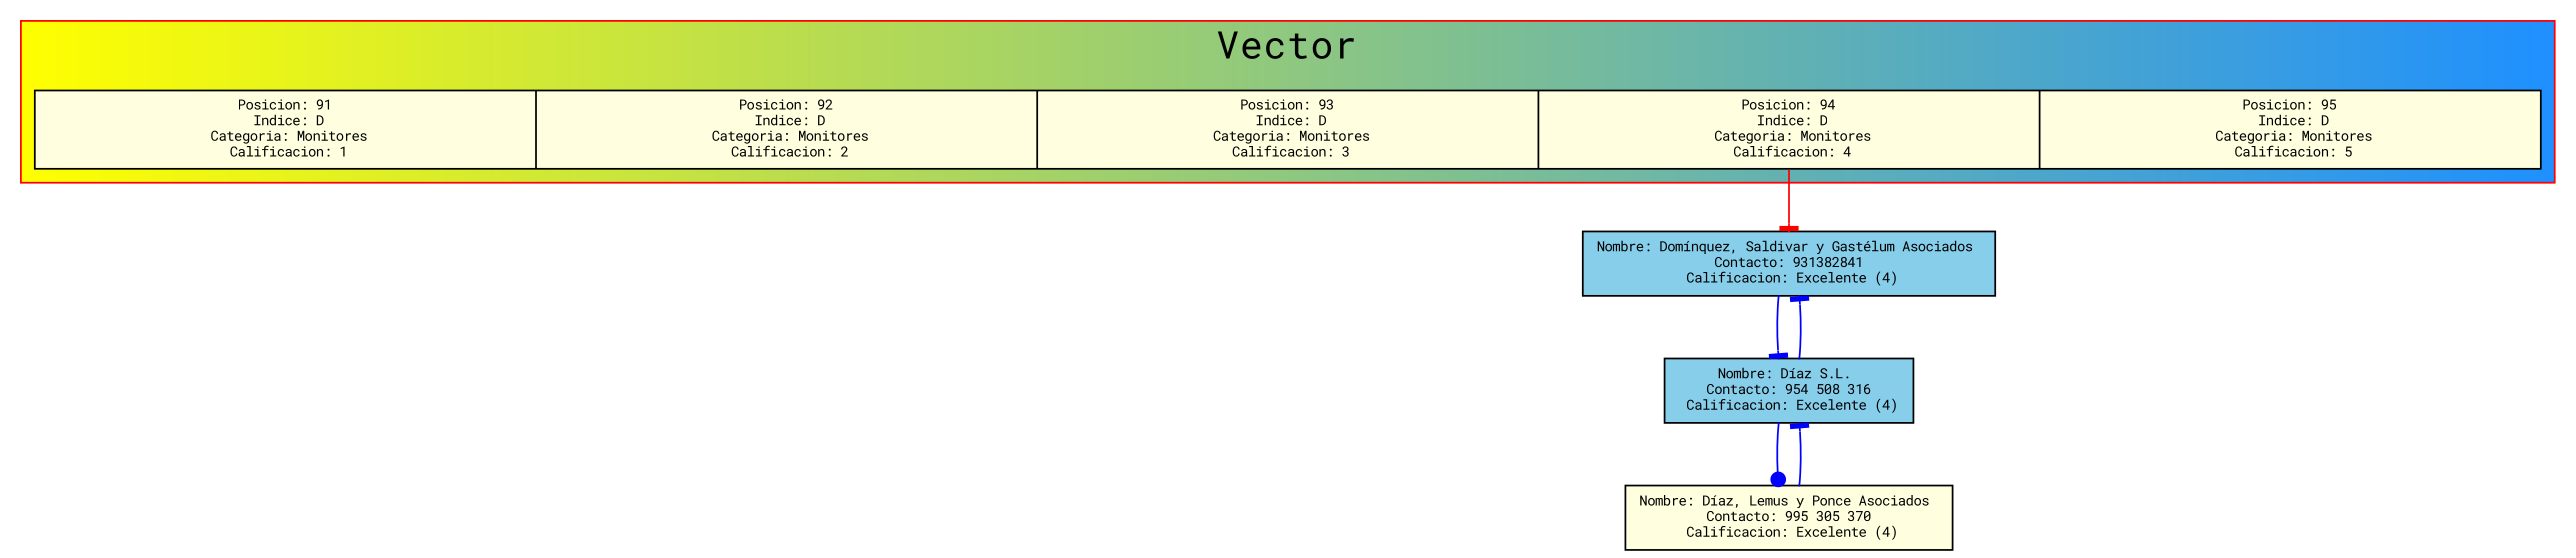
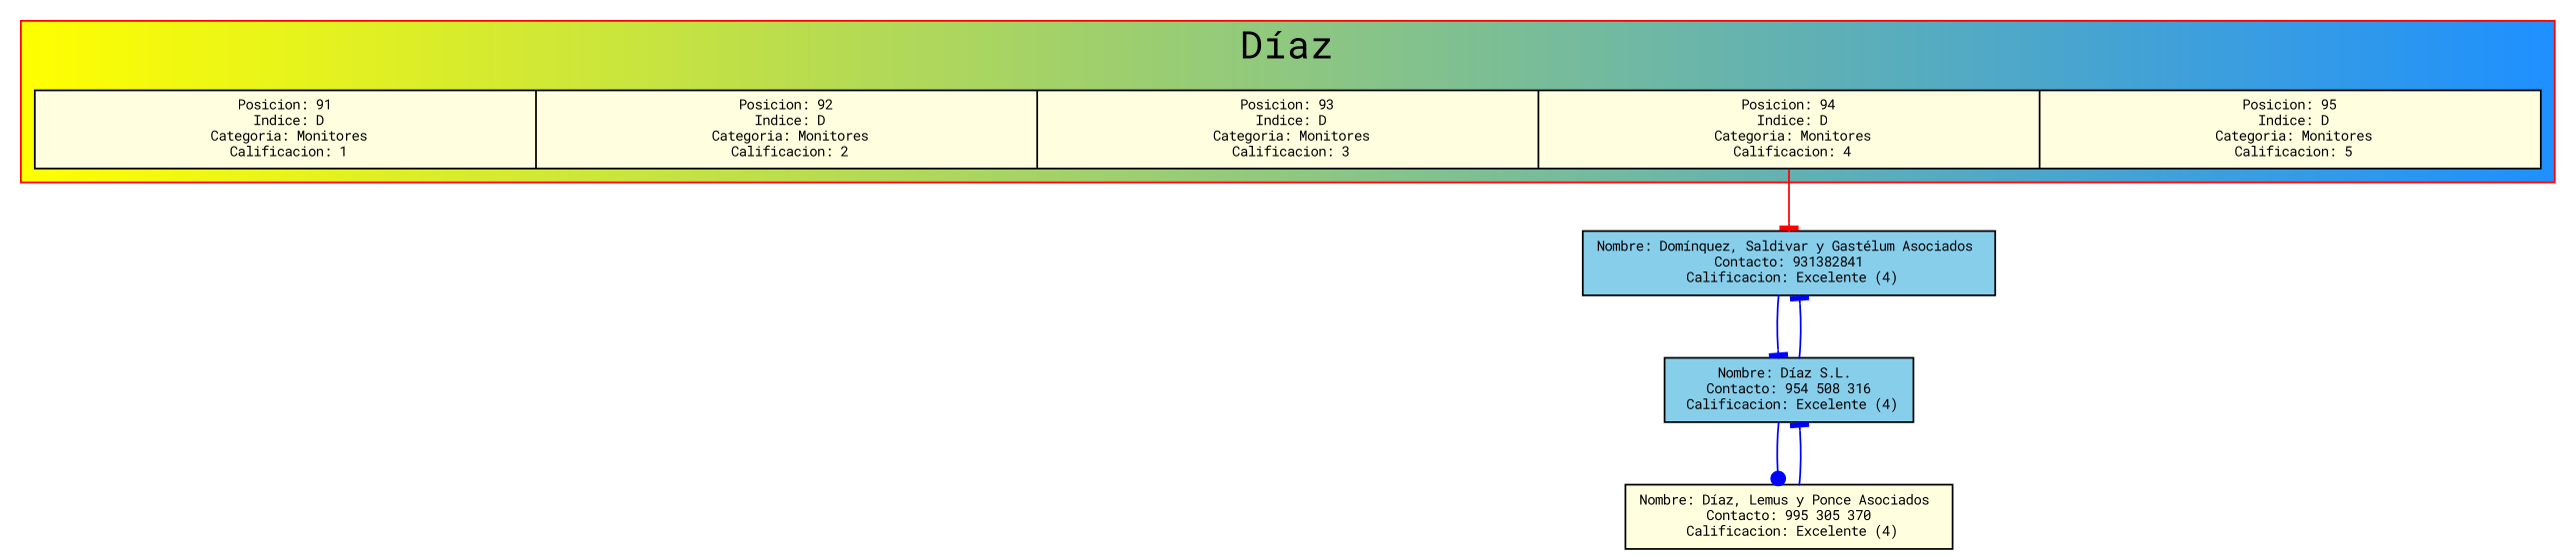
  digraph {
    color=red
    fontname="Roboto Mono"
    fontsize=22
    node [fillcolor=lightyellow fontname="Roboto Mono" fontsize=8 shape=record style=filled]
    edge [color=blue arrowhead=tee fontname="Roboto Mono"]
    n1 [label="<90>Posicion: 91\n Indice: D\n Categoria: Monitores\n Calificacion: 1|<91>Posicion: 92\n Indice: D\n Categoria: Monitores\n Calificacion: 2|<92>Posicion: 93\n Indice: D\n Categoria: Monitores\n Calificacion: 3|<93>Posicion: 94\n Indice: D\n Categoria: Monitores\n Calificacion: 4|<94>Posicion: 95\n Indice: D\n Categoria: Monitores\n Calificacion: 5" width=20]
    n2 [fillcolor=skyblue label="Nombre: Domínquez, Saldivar y Gastélum Asociados \n Contacto: 931382841 \n Calificacion: Excelente (4)"]
    n3 [fillcolor=skyblue label="Nombre: Díaz S.L. \n Contacto: 954 508 316 \n Calificacion: Excelente (4)"]
    n4 [label="Nombre: Díaz, Lemus y Ponce Asociados \n Contacto: 995 305 370 \n Calificacion: Excelente (4)"]
    subgraph cluster_1 {
      bgcolor="yellow:dodgerblue"
-     label=Vector
+     label="Díaz"
      n1
    }
    n1 -> n2 [color=red tailport=93]
    n2 -> n3
    n3 -> n2
    n3 -> n4 [arrowhead=dot]
    n4 -> n3
  }
